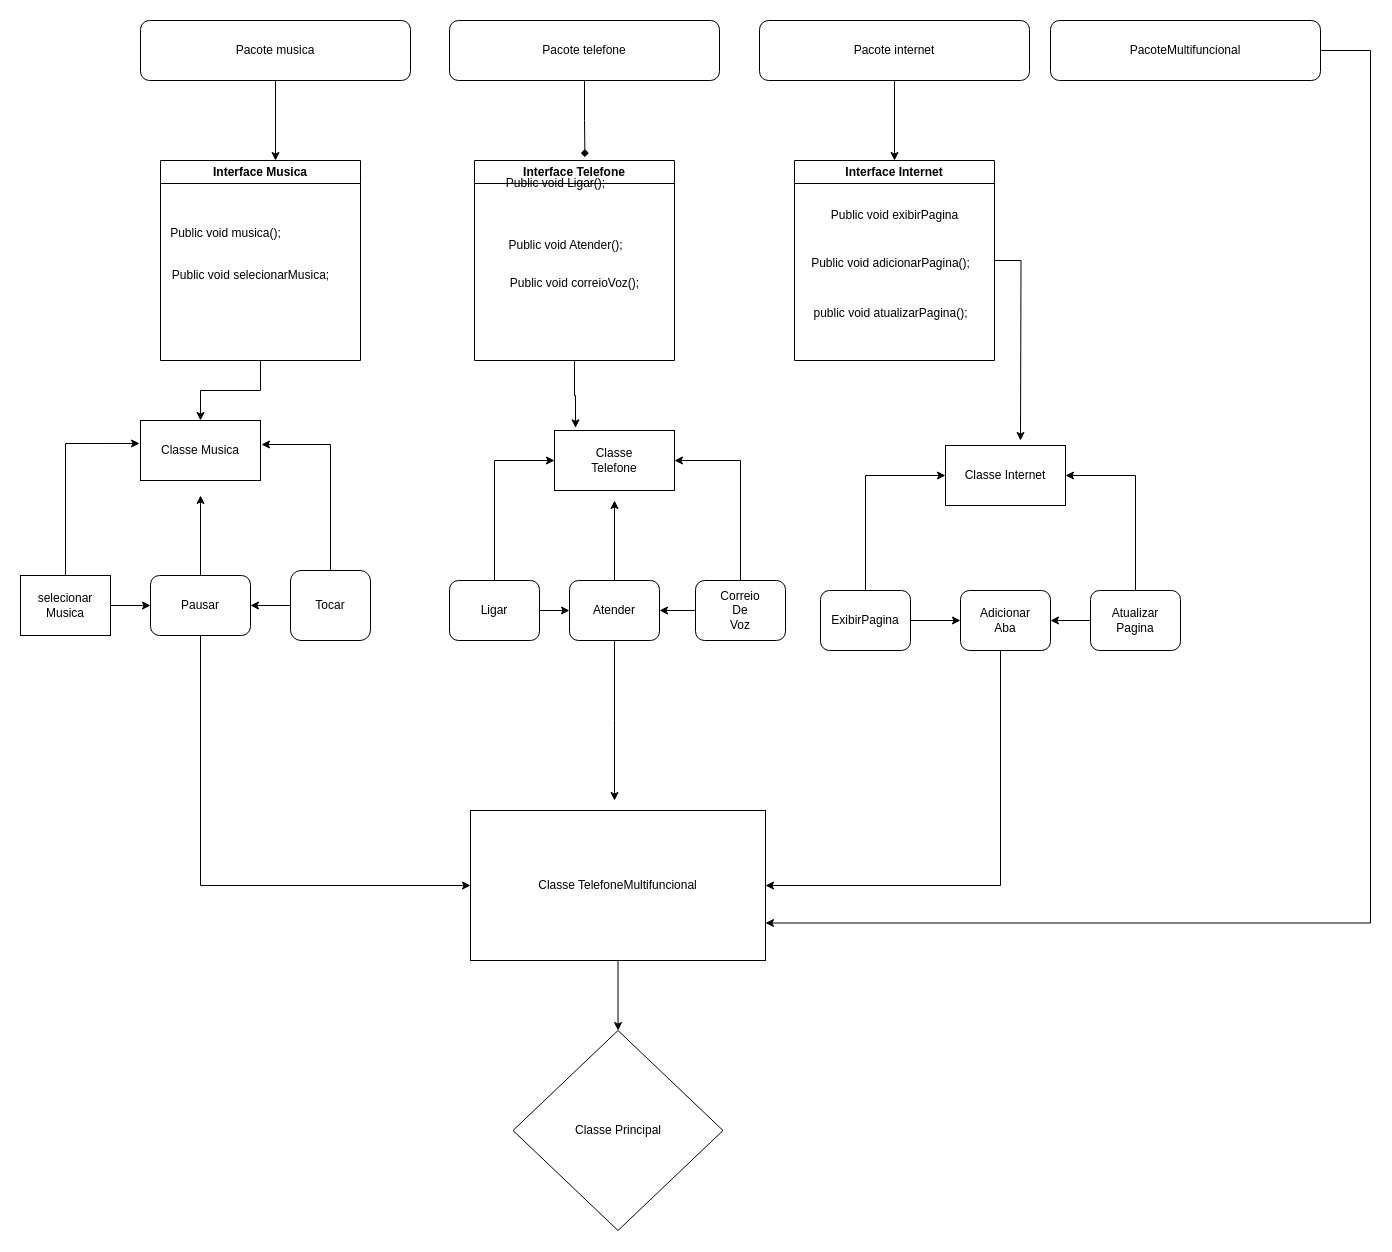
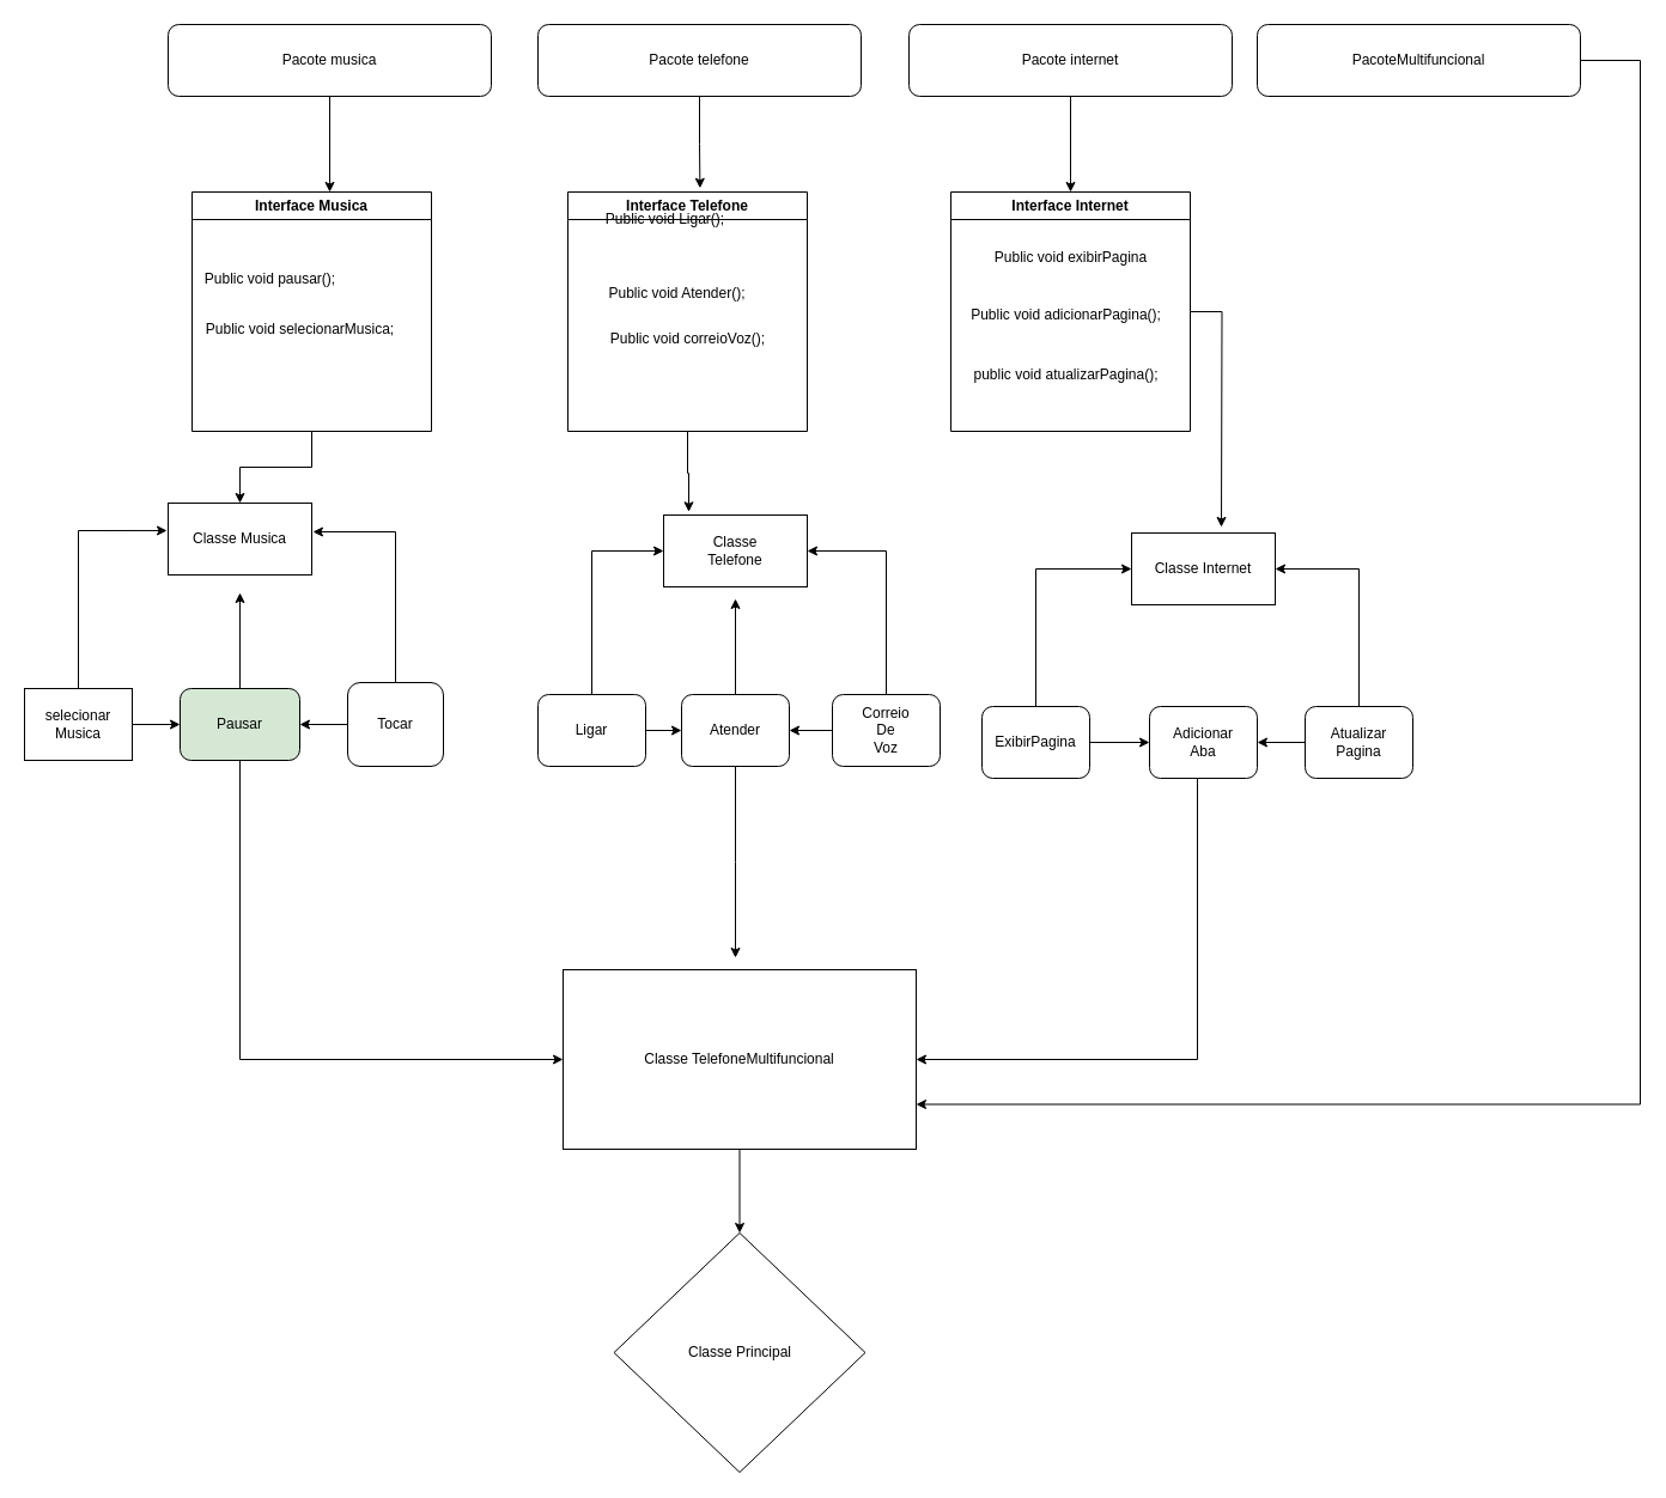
  <mxCell id="0" />
  <mxCell id="1" parent="0" />
  <mxCell id="2" value="Classe Musica" style="rounded=0;whiteSpace=wrap;html=1;" vertex="1" parent="1"><mxGeometry x="140" y="420" width="120" height="60" as="geometry" /></mxCell>
  <mxCell id="3" value="Classe&lt;div&gt;Telefone&lt;/div&gt;" style="rounded=0;whiteSpace=wrap;html=1;" vertex="1" parent="1"><mxGeometry x="554" y="430" width="120" height="60" as="geometry" /></mxCell>
  <mxCell id="4" value="Classe Internet" style="rounded=0;whiteSpace=wrap;html=1;" vertex="1" parent="1"><mxGeometry x="945" y="445" width="120" height="60" as="geometry" /></mxCell>
  <mxCell id="5" value="" style="edgeStyle=orthogonalEdgeStyle;rounded=0;orthogonalLoop=1;jettySize=auto;html=1;" edge="1" parent="1" source="6" target="12"><mxGeometry relative="1" as="geometry" /></mxCell>
  <mxCell id="6" value="selecionar&lt;div&gt;Musica&lt;/div&gt;" style="whiteSpace=wrap;html=1;rounded=0;" vertex="1" parent="1"><mxGeometry x="20" y="575" width="90" height="60" as="geometry" /></mxCell>
  <mxCell id="7" style="edgeStyle=orthogonalEdgeStyle;rounded=0;orthogonalLoop=1;jettySize=auto;html=1;entryX=1.008;entryY=0.4;entryDx=0;entryDy=0;exitX=0.5;exitY=0;exitDx=0;exitDy=0;entryPerimeter=0;" edge="1" parent="1" source="9" target="2"><mxGeometry relative="1" as="geometry"><mxPoint x="330" y="445" as="targetPoint" /></mxGeometry></mxCell>
  <mxCell id="8" value="" style="edgeStyle=orthogonalEdgeStyle;rounded=0;orthogonalLoop=1;jettySize=auto;html=1;" edge="1" parent="1" source="9" target="12"><mxGeometry relative="1" as="geometry" /></mxCell>
  <mxCell id="9" value="&lt;div&gt;Tocar&lt;/div&gt;" style="rounded=1;whiteSpace=wrap;html=1;" vertex="1" parent="1"><mxGeometry x="290" y="570" width="80" height="70" as="geometry" /></mxCell>
  <mxCell id="10" style="edgeStyle=orthogonalEdgeStyle;rounded=0;orthogonalLoop=1;jettySize=auto;html=1;" edge="1" parent="1" source="12"><mxGeometry relative="1" as="geometry"><mxPoint x="200" y="495" as="targetPoint" /></mxGeometry></mxCell>
  <mxCell id="11" style="edgeStyle=orthogonalEdgeStyle;rounded=0;orthogonalLoop=1;jettySize=auto;html=1;entryX=0;entryY=0.5;entryDx=0;entryDy=0;" edge="1" parent="1" source="12" target="39"><mxGeometry relative="1" as="geometry"><Array as="points"><mxPoint x="200" y="885" /></Array></mxGeometry></mxCell>
- <mxCell id="12" value="&lt;div&gt;Pausar&lt;/div&gt;" style="rounded=1;whiteSpace=wrap;html=1;" vertex="1" parent="1"><mxGeometry x="150" y="575" width="100" height="60" as="geometry" /></mxCell>
+ <mxCell id="12" value="&lt;div&gt;Pausar&lt;/div&gt;" style="rounded=1;whiteSpace=wrap;html=1;fillColor=#d5e8d4;" vertex="1" parent="1"><mxGeometry x="150" y="575" width="100" height="60" as="geometry" /></mxCell>
  <mxCell id="13" style="edgeStyle=orthogonalEdgeStyle;rounded=0;orthogonalLoop=1;jettySize=auto;html=1;entryX=-0.008;entryY=0.383;entryDx=0;entryDy=0;entryPerimeter=0;exitX=0.5;exitY=0;exitDx=0;exitDy=0;" edge="1" parent="1" source="6" target="2"><mxGeometry relative="1" as="geometry" /></mxCell>
  <mxCell id="14" style="edgeStyle=orthogonalEdgeStyle;rounded=0;orthogonalLoop=1;jettySize=auto;html=1;entryX=0;entryY=0.5;entryDx=0;entryDy=0;exitX=0.5;exitY=0;exitDx=0;exitDy=0;" edge="1" parent="1" source="16" target="3"><mxGeometry relative="1" as="geometry" /></mxCell>
  <mxCell id="15" value="" style="edgeStyle=orthogonalEdgeStyle;rounded=0;orthogonalLoop=1;jettySize=auto;html=1;" edge="1" parent="1" source="16" target="19"><mxGeometry relative="1" as="geometry" /></mxCell>
  <mxCell id="16" value="&lt;div&gt;Ligar&lt;/div&gt;" style="rounded=1;whiteSpace=wrap;html=1;" vertex="1" parent="1"><mxGeometry x="449" y="580" width="90" height="60" as="geometry" /></mxCell>
  <mxCell id="17" style="edgeStyle=orthogonalEdgeStyle;rounded=0;orthogonalLoop=1;jettySize=auto;html=1;" edge="1" parent="1" source="19"><mxGeometry relative="1" as="geometry"><mxPoint x="614" y="500" as="targetPoint" /></mxGeometry></mxCell>
  <mxCell id="18" style="edgeStyle=orthogonalEdgeStyle;rounded=0;orthogonalLoop=1;jettySize=auto;html=1;" edge="1" parent="1" source="19"><mxGeometry relative="1" as="geometry"><mxPoint x="614" y="800" as="targetPoint" /></mxGeometry></mxCell>
  <mxCell id="19" value="&lt;div&gt;Atender&lt;/div&gt;" style="rounded=1;whiteSpace=wrap;html=1;" vertex="1" parent="1"><mxGeometry x="569" y="580" width="90" height="60" as="geometry" /></mxCell>
  <mxCell id="20" style="edgeStyle=orthogonalEdgeStyle;rounded=0;orthogonalLoop=1;jettySize=auto;html=1;entryX=1;entryY=0.5;entryDx=0;entryDy=0;exitX=0.5;exitY=0;exitDx=0;exitDy=0;" edge="1" parent="1" source="22" target="3"><mxGeometry relative="1" as="geometry" /></mxCell>
  <mxCell id="21" value="" style="edgeStyle=orthogonalEdgeStyle;rounded=0;orthogonalLoop=1;jettySize=auto;html=1;" edge="1" parent="1" source="22" target="19"><mxGeometry relative="1" as="geometry" /></mxCell>
  <mxCell id="22" value="&lt;div&gt;Correio&lt;/div&gt;&lt;div&gt;De&lt;/div&gt;&lt;div&gt;Voz&lt;/div&gt;" style="rounded=1;whiteSpace=wrap;html=1;" vertex="1" parent="1"><mxGeometry x="695" y="580" width="90" height="60" as="geometry" /></mxCell>
  <mxCell id="23" style="edgeStyle=orthogonalEdgeStyle;rounded=0;orthogonalLoop=1;jettySize=auto;html=1;entryX=0;entryY=0.5;entryDx=0;entryDy=0;exitX=0.5;exitY=0;exitDx=0;exitDy=0;" edge="1" parent="1" source="25" target="4"><mxGeometry relative="1" as="geometry" /></mxCell>
  <mxCell id="24" value="" style="edgeStyle=orthogonalEdgeStyle;rounded=0;orthogonalLoop=1;jettySize=auto;html=1;" edge="1" parent="1" source="25" target="27"><mxGeometry relative="1" as="geometry" /></mxCell>
  <mxCell id="25" value="&lt;div&gt;ExibirPagina&lt;/div&gt;" style="rounded=1;whiteSpace=wrap;html=1;" vertex="1" parent="1"><mxGeometry x="820" y="590" width="90" height="60" as="geometry" /></mxCell>
  <mxCell id="26" style="edgeStyle=orthogonalEdgeStyle;rounded=0;orthogonalLoop=1;jettySize=auto;html=1;entryX=1;entryY=0.5;entryDx=0;entryDy=0;" edge="1" parent="1" source="27" target="39"><mxGeometry relative="1" as="geometry"><Array as="points"><mxPoint x="1000" y="885" /></Array></mxGeometry></mxCell>
  <mxCell id="27" value="&lt;div&gt;Adicionar&lt;/div&gt;&lt;div&gt;Aba&lt;/div&gt;" style="rounded=1;whiteSpace=wrap;html=1;" vertex="1" parent="1"><mxGeometry x="960" y="590" width="90" height="60" as="geometry" /></mxCell>
  <mxCell id="28" style="edgeStyle=orthogonalEdgeStyle;rounded=0;orthogonalLoop=1;jettySize=auto;html=1;entryX=1;entryY=0.5;entryDx=0;entryDy=0;exitX=0.5;exitY=0;exitDx=0;exitDy=0;" edge="1" parent="1" source="30" target="4"><mxGeometry relative="1" as="geometry" /></mxCell>
  <mxCell id="29" value="" style="edgeStyle=orthogonalEdgeStyle;rounded=0;orthogonalLoop=1;jettySize=auto;html=1;" edge="1" parent="1" source="30" target="27"><mxGeometry relative="1" as="geometry" /></mxCell>
  <mxCell id="30" value="&lt;div&gt;Atualizar&lt;/div&gt;&lt;div&gt;Pagina&lt;/div&gt;" style="rounded=1;whiteSpace=wrap;html=1;" vertex="1" parent="1"><mxGeometry x="1090" y="590" width="90" height="60" as="geometry" /></mxCell>
  <mxCell id="31" value="Pacote musica" style="rounded=1;whiteSpace=wrap;html=1;" vertex="1" parent="1"><mxGeometry x="140" y="20" width="270" height="60" as="geometry" /></mxCell>
  <mxCell id="32" style="edgeStyle=orthogonalEdgeStyle;rounded=0;orthogonalLoop=1;jettySize=auto;html=1;entryX=0.5;entryY=0;entryDx=0;entryDy=0;" edge="1" parent="1" source="33" target="45"><mxGeometry relative="1" as="geometry" /></mxCell>
  <mxCell id="33" value="Pacote internet" style="rounded=1;whiteSpace=wrap;html=1;" vertex="1" parent="1"><mxGeometry x="759" y="20" width="270" height="60" as="geometry" /></mxCell>
  <mxCell id="34" value="Pacote telefone" style="rounded=1;whiteSpace=wrap;html=1;" vertex="1" parent="1"><mxGeometry x="449" y="20" width="270" height="60" as="geometry" /></mxCell>
  <mxCell id="35" value="Classe Principal" style="rhombus;whiteSpace=wrap;html=1;" vertex="1" parent="1"><mxGeometry x="512.5" y="1030" width="210" height="200" as="geometry" /></mxCell>
  <mxCell id="36" style="edgeStyle=orthogonalEdgeStyle;rounded=0;orthogonalLoop=1;jettySize=auto;html=1;entryX=1;entryY=0.75;entryDx=0;entryDy=0;" edge="1" parent="1" source="37" target="39"><mxGeometry relative="1" as="geometry"><Array as="points"><mxPoint x="1370" y="50" /><mxPoint x="1370" y="922" /></Array></mxGeometry></mxCell>
  <mxCell id="37" value="PacoteMultifuncional" style="rounded=1;whiteSpace=wrap;html=1;" vertex="1" parent="1"><mxGeometry x="1050" y="20" width="270" height="60" as="geometry" /></mxCell>
  <mxCell id="38" value="" style="edgeStyle=orthogonalEdgeStyle;rounded=0;orthogonalLoop=1;jettySize=auto;html=1;" edge="1" parent="1" source="39" target="35"><mxGeometry relative="1" as="geometry" /></mxCell>
  <mxCell id="39" value="Classe TelefoneMultifuncional" style="rounded=0;whiteSpace=wrap;html=1;" vertex="1" parent="1"><mxGeometry x="470" y="810" width="295" height="150" as="geometry" /></mxCell>
  <mxCell id="40" style="edgeStyle=orthogonalEdgeStyle;rounded=0;orthogonalLoop=1;jettySize=auto;html=1;entryX=0.5;entryY=0;entryDx=0;entryDy=0;" edge="1" parent="1" source="41" target="2"><mxGeometry relative="1" as="geometry"><mxPoint x="210" y="410" as="targetPoint" /></mxGeometry></mxCell>
  <mxCell id="41" value="Interface Musica" style="swimlane;whiteSpace=wrap;html=1;" vertex="1" parent="1"><mxGeometry x="160" y="160" width="200" height="200" as="geometry" /></mxCell>
- <mxCell id="42" value="Public void musica();" style="text;html=1;align=center;verticalAlign=middle;resizable=0;points=[];autosize=1;strokeColor=none;fillColor=none;" vertex="1" parent="41"><mxGeometry y="58" width="130" height="30" as="geometry" /></mxCell>
+ <mxCell id="42" value="Public void pausar();" style="text;html=1;align=center;verticalAlign=middle;resizable=0;points=[];autosize=1;strokeColor=none;fillColor=none;" vertex="1" parent="41"><mxGeometry y="58" width="130" height="30" as="geometry" /></mxCell>
  <mxCell id="43" value="Public void selecionarMusica;" style="text;html=1;align=center;verticalAlign=middle;resizable=0;points=[];autosize=1;strokeColor=none;fillColor=none;" vertex="1" parent="41"><mxGeometry y="100" width="180" height="30" as="geometry" /></mxCell>
  <mxCell id="44" style="edgeStyle=orthogonalEdgeStyle;rounded=0;orthogonalLoop=1;jettySize=auto;html=1;" edge="1" parent="1" source="45"><mxGeometry relative="1" as="geometry"><mxPoint x="1020" y="440" as="targetPoint" /></mxGeometry></mxCell>
  <mxCell id="45" value="Interface Internet" style="swimlane;whiteSpace=wrap;html=1;" vertex="1" parent="1"><mxGeometry x="794" y="160" width="200" height="200" as="geometry" /></mxCell>
  <mxCell id="46" value="Public void exibirPagina" style="text;html=1;align=center;verticalAlign=middle;resizable=0;points=[];autosize=1;strokeColor=none;fillColor=none;" vertex="1" parent="45"><mxGeometry x="25" y="40" width="150" height="30" as="geometry" /></mxCell>
  <mxCell id="47" value="public void atualizarPagina();" style="text;html=1;align=center;verticalAlign=middle;resizable=0;points=[];autosize=1;strokeColor=none;fillColor=none;" vertex="1" parent="45"><mxGeometry x="6" y="138" width="180" height="30" as="geometry" /></mxCell>
  <mxCell id="48" value="Interface Telefone" style="swimlane;whiteSpace=wrap;html=1;" vertex="1" parent="1"><mxGeometry x="474" y="160" width="200" height="200" as="geometry" /></mxCell>
  <mxCell id="49" value="Public void Ligar();" style="text;html=1;align=center;verticalAlign=middle;resizable=0;points=[];autosize=1;strokeColor=none;fillColor=none;" vertex="1" parent="48"><mxGeometry x="21" y="8" width="120" height="30" as="geometry" /></mxCell>
  <mxCell id="50" value="Public void Atender();" style="text;html=1;align=center;verticalAlign=middle;resizable=0;points=[];autosize=1;strokeColor=none;fillColor=none;" vertex="1" parent="48"><mxGeometry x="21" y="70" width="140" height="30" as="geometry" /></mxCell>
  <mxCell id="51" value="Public void correioVoz();" style="text;html=1;align=center;verticalAlign=middle;resizable=0;points=[];autosize=1;strokeColor=none;fillColor=none;" vertex="1" parent="48"><mxGeometry x="25" y="108" width="150" height="30" as="geometry" /></mxCell>
- <mxCell id="52" style="edgeStyle=orthogonalEdgeStyle;rounded=0;orthogonalLoop=1;jettySize=auto;html=1;entryX=0.552;entryY=-0.016;entryDx=0;entryDy=0;entryPerimeter=0;endArrow=diamond;" edge="1" parent="1" source="34" target="48"><mxGeometry relative="1" as="geometry" /></mxCell>
+ <mxCell id="52" style="edgeStyle=orthogonalEdgeStyle;rounded=0;orthogonalLoop=1;jettySize=auto;html=1;entryX=0.552;entryY=-0.016;entryDx=0;entryDy=0;entryPerimeter=0;" edge="1" parent="1" source="34" target="48"><mxGeometry relative="1" as="geometry" /></mxCell>
  <mxCell id="53" style="edgeStyle=orthogonalEdgeStyle;rounded=0;orthogonalLoop=1;jettySize=auto;html=1;entryX=0.575;entryY=0;entryDx=0;entryDy=0;entryPerimeter=0;" edge="1" parent="1" source="31" target="41"><mxGeometry relative="1" as="geometry" /></mxCell>
  <mxCell id="54" style="edgeStyle=orthogonalEdgeStyle;rounded=0;orthogonalLoop=1;jettySize=auto;html=1;entryX=0.175;entryY=-0.045;entryDx=0;entryDy=0;entryPerimeter=0;" edge="1" parent="1" source="48" target="3"><mxGeometry relative="1" as="geometry" /></mxCell>
  <mxCell id="55" value="Public void adicionarPagina();" style="text;html=1;align=center;verticalAlign=middle;resizable=0;points=[];autosize=1;strokeColor=none;fillColor=none;" vertex="1" parent="1"><mxGeometry x="800" y="248" width="180" height="30" as="geometry" /></mxCell>
